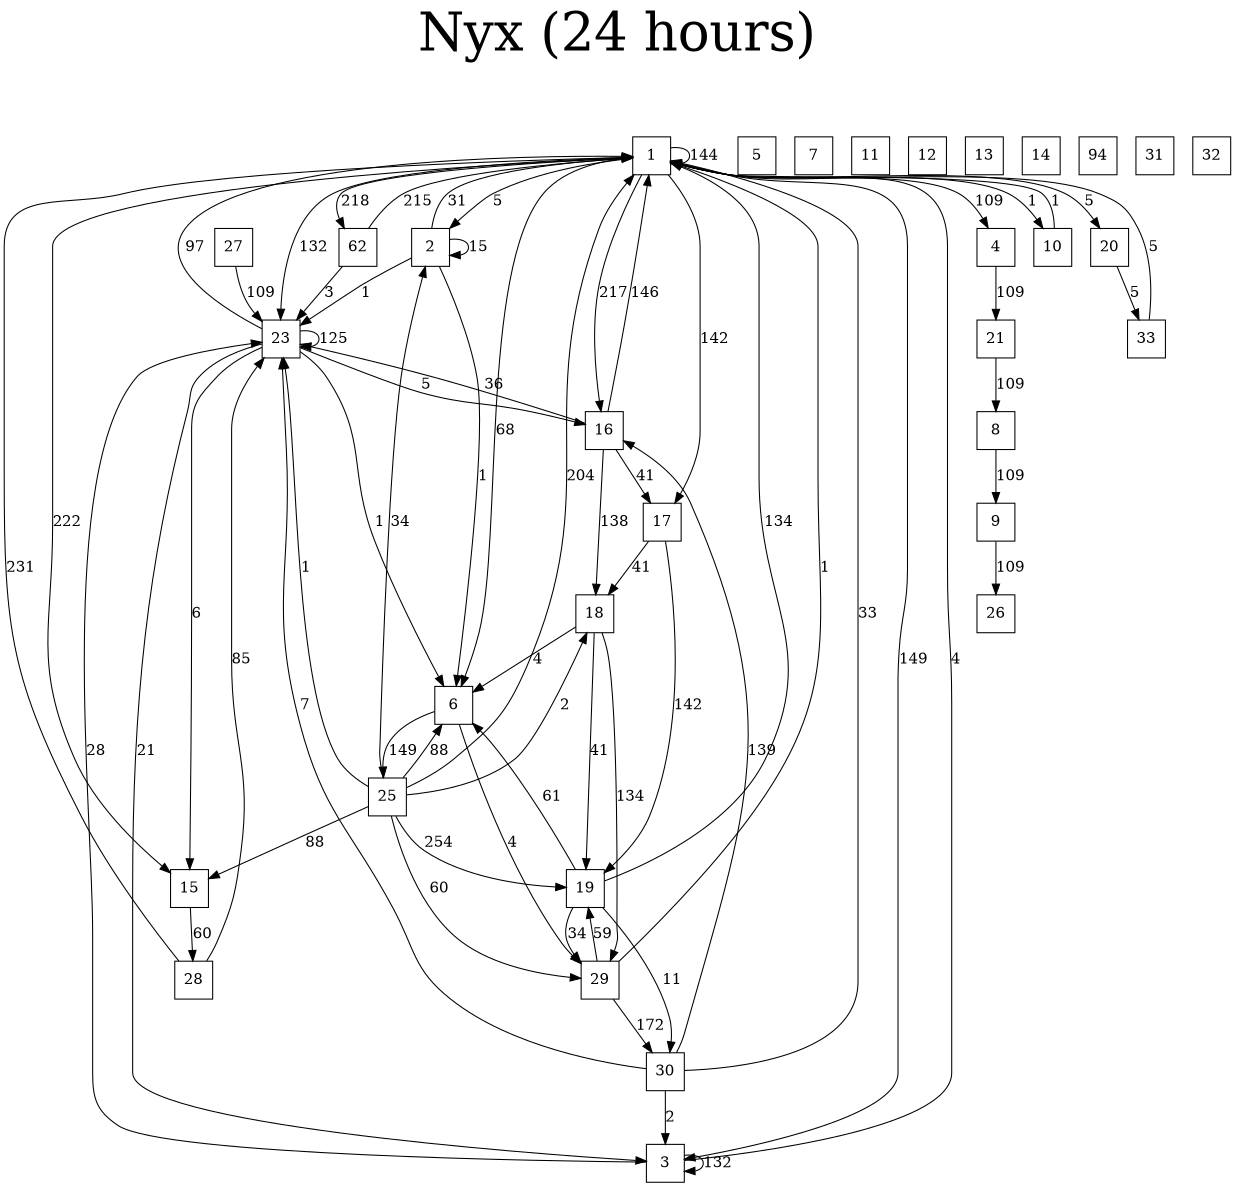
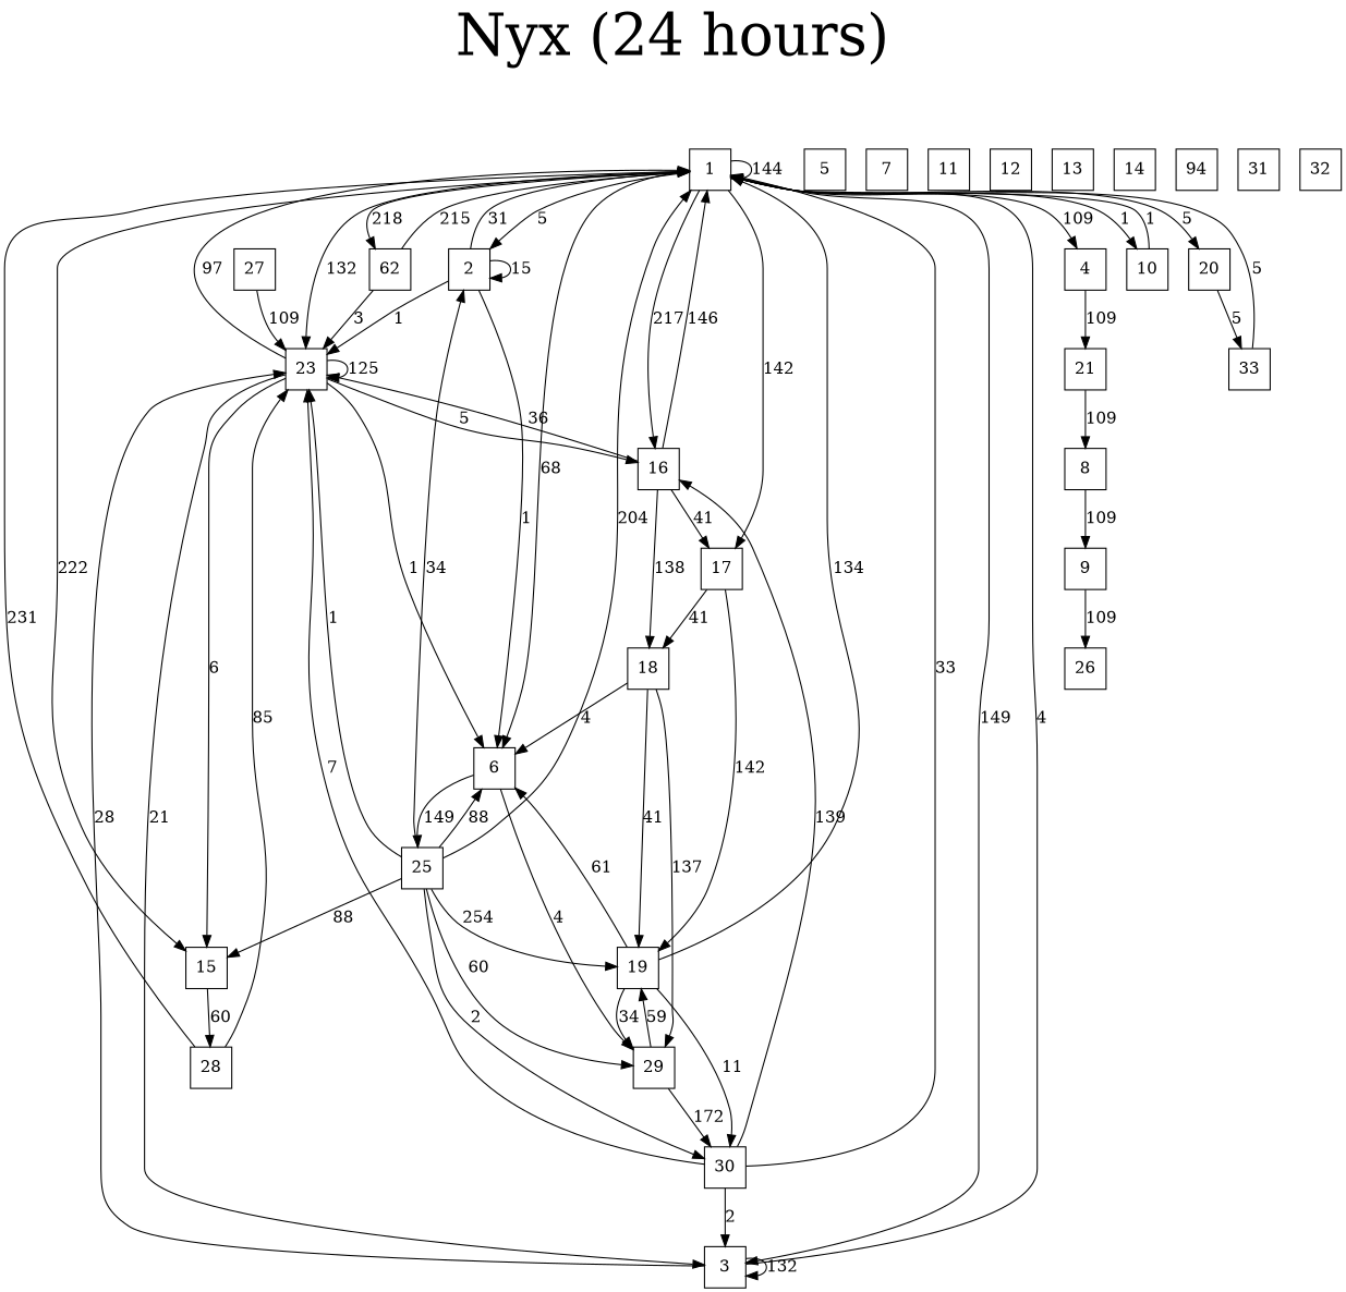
  digraph {
    abeljust=rifht
    fontsize=50
    label="Nyx (24 hours)"
    labelloc=top
    node [shape=square]
    n1 [label=1]
    n2 [label=2]
    n3 [label=3]
    n4 [label=4]
    n5 [label=6]
    n6 [label=10]
    n7 [label=15]
    n8 [label=16]
    n9 [label=17]
    n10 [label=20]
    n11 [label=62]
    n12 [label=23]
    n13 [label=21]
    n14 [label=25]
    n15 [label=29]
    n16 [label=28]
    n17 [label=18]
    n18 [label=19]
    n19 [label=33]
    n20 [label=8]
    n21 [label=5]
    n22 [label=30]
    n23 [label=7]
    n24 [label=9]
    n25 [label=26]
    n26 [label=11]
    n27 [label=12]
    n28 [label=13]
    n29 [label=14]
    n30 [label=94]
    n31 [label=27]
    n32 [label=31]
    n33 [label=32]
    n1 -> n1 [label=144]
    n1 -> n2 [label=5]
    n1 -> n3 [label=149]
    n1 -> n4 [label=109]
    n1 -> n5 [label=68]
    n1 -> n6 [label=1]
    n1 -> n7 [label=222]
    n1 -> n8 [label=217]
    n1 -> n9 [label=142]
    n1 -> n10 [label=5]
    n1 -> n11 [label=218]
    n1 -> n12 [label=132]
    n2 -> n1 [label=31]
    n2 -> n2 [label=15]
    n2 -> n5 [label=1]
    n2 -> n12 [label=1]
    n3 -> n1 [label=4]
    n3 -> n3 [label=132]
    n3 -> n12 [label=28]
    n4 -> n13 [label=109]
    n5 -> n14 [label=149]
    n5 -> n15 [label=4]
    n6 -> n1 [label=1]
    n7 -> n16 [label=60]
    n8 -> n1 [label=146]
    n8 -> n9 [label=41]
    n8 -> n12 [label=36]
    n8 -> n17 [label=138]
    n9 -> n17 [label=41]
    n9 -> n18 [label=142]
    n10 -> n19 [label=5]
    n11 -> n1 [label=215]
    n11 -> n12 [label=3]
    n12 -> n1 [label=97]
    n12 -> n3 [label=21]
    n12 -> n5 [label=1]
    n12 -> n7 [label=6]
    n12 -> n8 [label=5]
    n12 -> n12 [label=125]
    n13 -> n20 [label=109]
    n14 -> n1 [label=204]
    n14 -> n2 [label=34]
    n14 -> n5 [label=88]
    n14 -> n7 [label=88]
    n14 -> n12 [label=1]
    n14 -> n15 [label=60]
    n14 -> n18 [label=254]
-   n14 -> n17 [label=2]
-   n15 -> n1 [label=1]
+   n14 -> n22 [label=2]
    n15 -> n18 [label=59]
    n15 -> n22 [label=172]
    n16 -> n1 [label=231]
    n16 -> n12 [label=85]
    n17 -> n5 [label=4]
-   n17 -> n15 [label=134]
+   n17 -> n15 [label=137]
    n17 -> n18 [label=41]
    n18 -> n1 [label=134]
    n18 -> n5 [label=61]
    n18 -> n15 [label=34]
    n18 -> n22 [label=11]
    n19 -> n1 [label=5]
    n20 -> n24 [label=109]
    n22 -> n1 [label=33]
    n22 -> n3 [label=2]
    n22 -> n8 [label=139]
    n22 -> n12 [label=7]
    n24 -> n25 [label=109]
    n31 -> n12 [label=109]
  }
